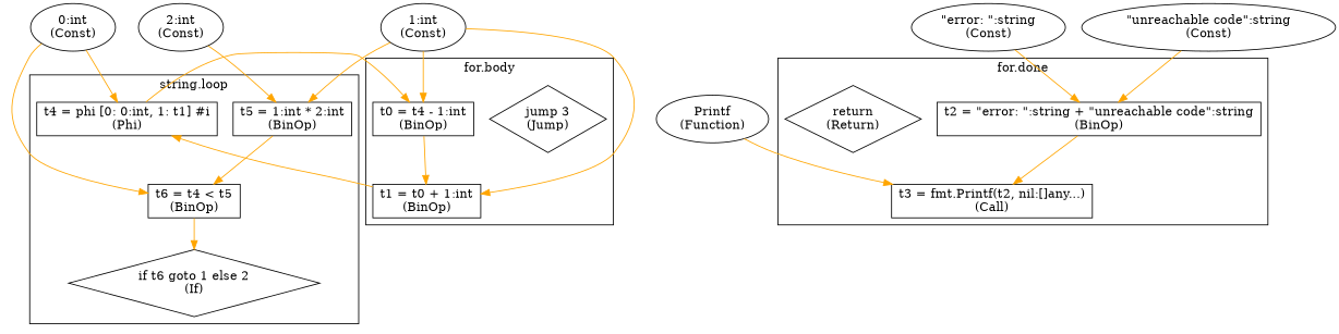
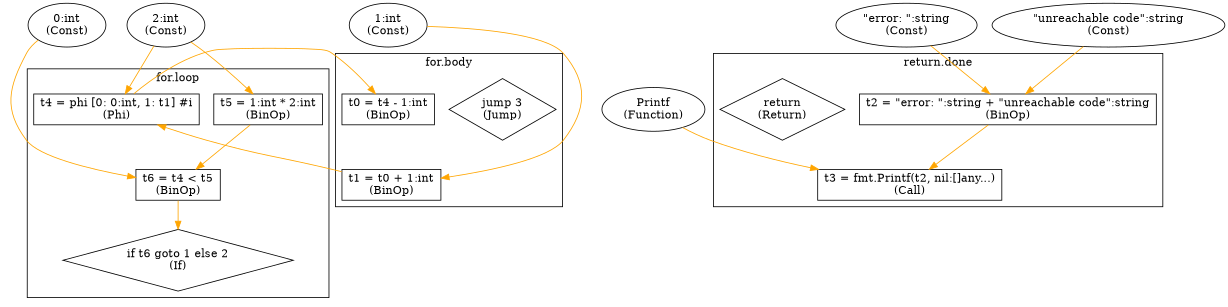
  digraph {
    node [shape=rectangle]
    edge [color=orange]
    "jump 3\n(Jump)" [shape=diamond]
    "t0 = t4 - 1:int\n(BinOp)"
    "t1 = t0 + 1:int\n(BinOp)"
    "t2 = \"error: \":string + \"unreachable code\":string\n(BinOp)"
    "t3 = fmt.Printf(t2, nil:[]any...)\n(Call)"
    "return\n(Return)" [shape=diamond]
    "t4 = phi [0: 0:int, 1: t1] #i\n(Phi)"
    "t5 = 1:int * 2:int\n(BinOp)"
    "t6 = t4 < t5\n(BinOp)"
    "if t6 goto 1 else 2\n(If)" [shape=diamond]
    "1:int\n(Const)" [shape=""]
    "\"error: \":string\n(Const)" [shape=""]
    "\"unreachable code\":string\n(Const)" [shape=""]
    "Printf\n(Function)" [shape=""]
    "0:int\n(Const)" [shape=""]
    "2:int\n(Const)" [shape=""]
    subgraph cluster_1 {
      color=black
      label="for.body"
      "jump 3\n(Jump)"
      "t0 = t4 - 1:int\n(BinOp)"
      "t1 = t0 + 1:int\n(BinOp)"
    }
    subgraph cluster_2 {
      color=black
      label=entry
    }
    subgraph cluster_3 {
      color=black
-     label="for.done"
+     label="return.done"
      "t2 = \"error: \":string + \"unreachable code\":string\n(BinOp)"
      "t3 = fmt.Printf(t2, nil:[]any...)\n(Call)"
      "return\n(Return)"
    }
    subgraph cluster_4 {
      color=black
-     label="string.loop"
+     label="for.loop"
      "t4 = phi [0: 0:int, 1: t1] #i\n(Phi)"
      "t5 = 1:int * 2:int\n(BinOp)"
      "t6 = t4 < t5\n(BinOp)"
      "if t6 goto 1 else 2\n(If)"
    }
-   "t0 = t4 - 1:int\n(BinOp)" -> "t1 = t0 + 1:int\n(BinOp)"
    "t1 = t0 + 1:int\n(BinOp)" -> "t4 = phi [0: 0:int, 1: t1] #i\n(Phi)"
    "t2 = \"error: \":string + \"unreachable code\":string\n(BinOp)" -> "t3 = fmt.Printf(t2, nil:[]any...)\n(Call)"
    "t4 = phi [0: 0:int, 1: t1] #i\n(Phi)" -> "t0 = t4 - 1:int\n(BinOp)"
    "t5 = 1:int * 2:int\n(BinOp)" -> "t6 = t4 < t5\n(BinOp)"
    "t6 = t4 < t5\n(BinOp)" -> "if t6 goto 1 else 2\n(If)"
-   "1:int\n(Const)" -> "t0 = t4 - 1:int\n(BinOp)"
    "1:int\n(Const)" -> "t1 = t0 + 1:int\n(BinOp)"
-   "1:int\n(Const)" -> "t5 = 1:int * 2:int\n(BinOp)"
    "\"error: \":string\n(Const)" -> "t2 = \"error: \":string + \"unreachable code\":string\n(BinOp)"
    "\"unreachable code\":string\n(Const)" -> "t2 = \"error: \":string + \"unreachable code\":string\n(BinOp)"
    "Printf\n(Function)" -> "t3 = fmt.Printf(t2, nil:[]any...)\n(Call)"
-   "0:int\n(Const)" -> "t4 = phi [0: 0:int, 1: t1] #i\n(Phi)"
+   "2:int\n(Const)" -> "t4 = phi [0: 0:int, 1: t1] #i\n(Phi)"
    "0:int\n(Const)" -> "t6 = t4 < t5\n(BinOp)"
    "2:int\n(Const)" -> "t5 = 1:int * 2:int\n(BinOp)"
  }
